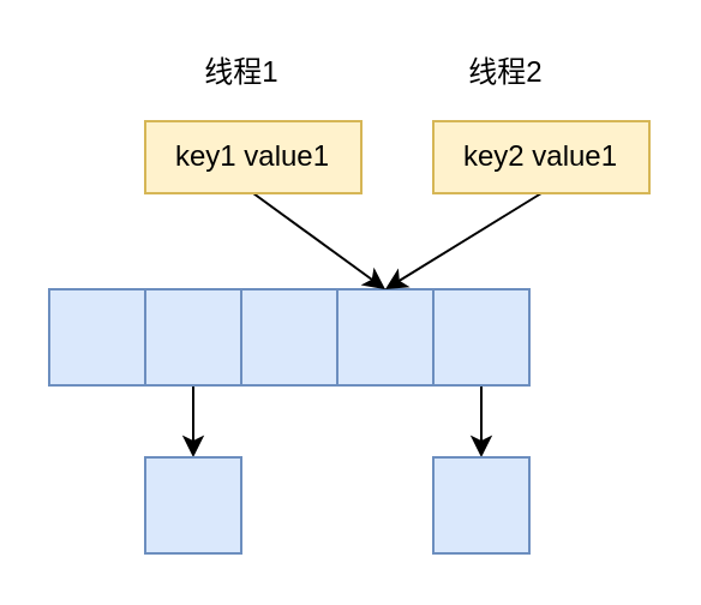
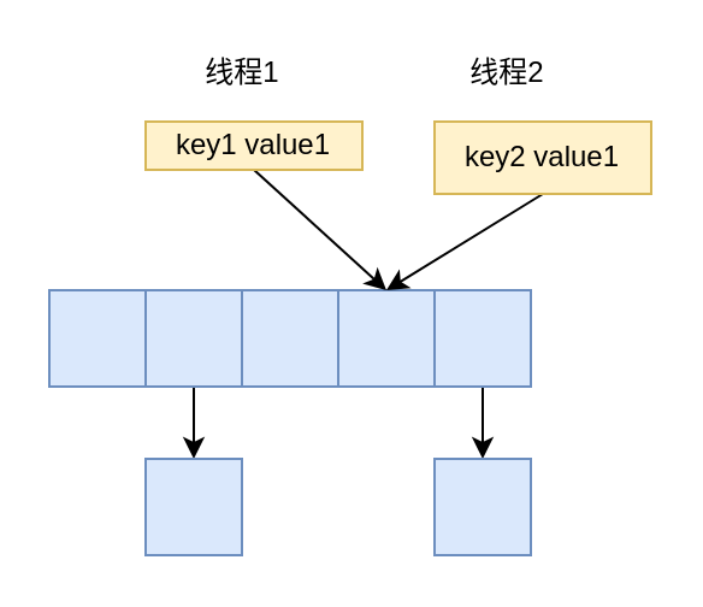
  <mxCell id="0" />
  <mxCell id="1" parent="0" />
  <mxCell id="2" value="" style="rounded=0;whiteSpace=wrap;html=1;fillColor=#dae8fc;strokeColor=#6c8ebf;" vertex="1" parent="1"><mxGeometry x="20" y="120" width="40" height="40" as="geometry" /></mxCell>
  <mxCell id="3" style="edgeStyle=none;rounded=0;orthogonalLoop=1;jettySize=auto;html=1;exitX=0.5;exitY=1;exitDx=0;exitDy=0;entryX=0.5;entryY=0;entryDx=0;entryDy=0;" edge="1" parent="1" source="4" target="15"><mxGeometry relative="1" as="geometry" /></mxCell>
  <mxCell id="4" value="" style="rounded=0;whiteSpace=wrap;html=1;fillColor=#dae8fc;strokeColor=#6c8ebf;" vertex="1" parent="1"><mxGeometry x="60" y="120" width="40" height="40" as="geometry" /></mxCell>
  <mxCell id="5" value="" style="rounded=0;whiteSpace=wrap;html=1;fillColor=#dae8fc;strokeColor=#6c8ebf;" vertex="1" parent="1"><mxGeometry x="100" y="120" width="40" height="40" as="geometry" /></mxCell>
  <mxCell id="6" value="" style="rounded=0;whiteSpace=wrap;html=1;fillColor=#dae8fc;strokeColor=#6c8ebf;" vertex="1" parent="1"><mxGeometry x="140" y="120" width="40" height="40" as="geometry" /></mxCell>
  <mxCell id="7" style="edgeStyle=none;rounded=0;orthogonalLoop=1;jettySize=auto;html=1;exitX=0.5;exitY=1;exitDx=0;exitDy=0;entryX=0.5;entryY=0;entryDx=0;entryDy=0;" edge="1" parent="1" source="8" target="16"><mxGeometry relative="1" as="geometry" /></mxCell>
  <mxCell id="8" value="" style="rounded=0;whiteSpace=wrap;html=1;fillColor=#dae8fc;strokeColor=#6c8ebf;" vertex="1" parent="1"><mxGeometry x="180" y="120" width="40" height="40" as="geometry" /></mxCell>
  <mxCell id="9" style="rounded=0;orthogonalLoop=1;jettySize=auto;html=1;exitX=0.5;exitY=1;exitDx=0;exitDy=0;entryX=0.5;entryY=0;entryDx=0;entryDy=0;" edge="1" parent="1" source="10" target="6"><mxGeometry relative="1" as="geometry" /></mxCell>
- <mxCell id="10" value="key1 value1" style="text;html=1;strokeColor=#d6b656;fillColor=#fff2cc;align=center;verticalAlign=middle;whiteSpace=wrap;overflow=hidden;" vertex="1" parent="1"><mxGeometry x="60" y="50" width="90" height="30" as="geometry" /></mxCell>
+ <mxCell id="10" value="key1 value1" style="text;html=1;strokeColor=#d6b656;fillColor=#fff2cc;align=center;verticalAlign=middle;whiteSpace=wrap;overflow=hidden;" vertex="1" parent="1"><mxGeometry x="60" y="50" width="90" height="20" as="geometry" /></mxCell>
  <mxCell id="11" style="edgeStyle=none;rounded=0;orthogonalLoop=1;jettySize=auto;html=1;exitX=0.5;exitY=1;exitDx=0;exitDy=0;entryX=0.5;entryY=0;entryDx=0;entryDy=0;" edge="1" parent="1" source="12" target="6"><mxGeometry relative="1" as="geometry" /></mxCell>
  <mxCell id="12" value="key2 value1" style="text;html=1;strokeColor=#d6b656;fillColor=#fff2cc;align=center;verticalAlign=middle;whiteSpace=wrap;overflow=hidden;" vertex="1" parent="1"><mxGeometry x="180" y="50" width="90" height="30" as="geometry" /></mxCell>
  <mxCell id="13" value="线程1" style="text;html=1;align=center;verticalAlign=middle;resizable=0;points=[];autosize=1;strokeColor=none;fillColor=none;" vertex="1" parent="1"><mxGeometry x="75" y="20" width="50" height="20" as="geometry" /></mxCell>
  <mxCell id="14" value="线程2" style="text;html=1;align=center;verticalAlign=middle;resizable=0;points=[];autosize=1;strokeColor=none;fillColor=none;" vertex="1" parent="1"><mxGeometry x="185" y="20" width="50" height="20" as="geometry" /></mxCell>
  <mxCell id="15" value="" style="rounded=0;whiteSpace=wrap;html=1;fillColor=#dae8fc;strokeColor=#6c8ebf;" vertex="1" parent="1"><mxGeometry x="60" y="190" width="40" height="40" as="geometry" /></mxCell>
  <mxCell id="16" value="" style="rounded=0;whiteSpace=wrap;html=1;fillColor=#dae8fc;strokeColor=#6c8ebf;" vertex="1" parent="1"><mxGeometry x="180" y="190" width="40" height="40" as="geometry" /></mxCell>
